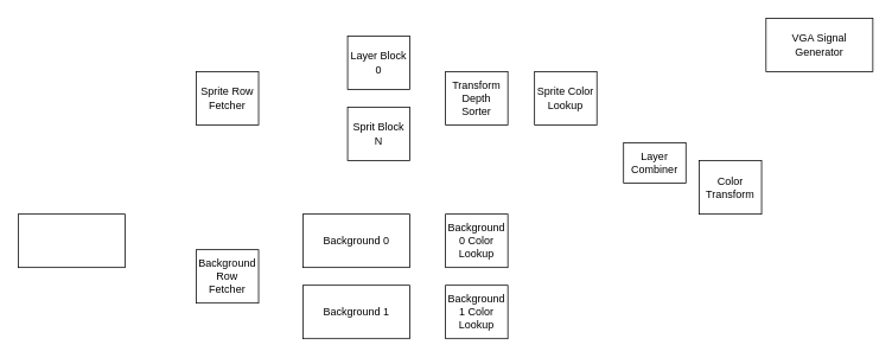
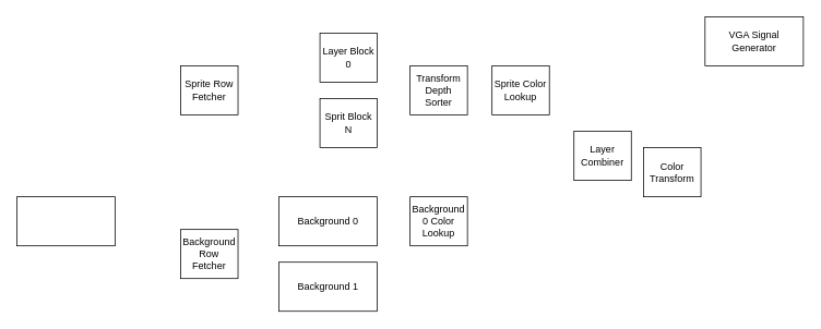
  <mxCell id="0" />
  <mxCell id="1" parent="0" />
  <mxCell id="2" value="VGA Signal Generator" style="rounded=0;whiteSpace=wrap;html=1;" vertex="1" parent="1"><mxGeometry x="860" y="20" width="120" height="60" as="geometry" /></mxCell>
  <mxCell id="3" value="Layer Block 0" style="rounded=0;whiteSpace=wrap;html=1;" vertex="1" parent="1"><mxGeometry x="390" y="40" width="70" height="60" as="geometry" /></mxCell>
  <mxCell id="4" value="Background 0" style="rounded=0;whiteSpace=wrap;html=1;" vertex="1" parent="1"><mxGeometry x="340" y="240" width="120" height="60" as="geometry" /></mxCell>
  <mxCell id="5" value="Background 1" style="rounded=0;whiteSpace=wrap;html=1;" vertex="1" parent="1"><mxGeometry x="340" y="320" width="120" height="60" as="geometry" /></mxCell>
  <mxCell id="6" value="Sprit Block N" style="rounded=0;whiteSpace=wrap;html=1;" vertex="1" parent="1"><mxGeometry x="390" y="120" width="70" height="60" as="geometry" /></mxCell>
  <mxCell id="7" value="Transform Depth Sorter" style="rounded=0;whiteSpace=wrap;html=1;" vertex="1" parent="1"><mxGeometry x="500" y="80" width="70" height="60" as="geometry" /></mxCell>
  <mxCell id="8" value="Sprite Color Lookup" style="rounded=0;whiteSpace=wrap;html=1;" vertex="1" parent="1"><mxGeometry x="600" y="80" width="70" height="60" as="geometry" /></mxCell>
- <mxCell id="9" value="Layer Combiner" style="rounded=0;whiteSpace=wrap;html=1;" vertex="1" parent="1"><mxGeometry x="700" y="160" width="70" height="45" as="geometry" /></mxCell>
+ <mxCell id="9" value="Layer Combiner" style="rounded=0;whiteSpace=wrap;html=1;" vertex="1" parent="1"><mxGeometry x="700" y="160" width="70" height="60" as="geometry" /></mxCell>
  <mxCell id="10" value="Background 0 Color Lookup" style="rounded=0;whiteSpace=wrap;html=1;" vertex="1" parent="1"><mxGeometry x="500" y="240" width="70" height="60" as="geometry" /></mxCell>
- <mxCell id="11" value="Background 1 Color Lookup" style="rounded=0;whiteSpace=wrap;html=1;" vertex="1" parent="1"><mxGeometry x="500" y="320" width="70" height="60" as="geometry" /></mxCell>
  <mxCell id="12" value="Color Transform" style="rounded=0;whiteSpace=wrap;html=1;" vertex="1" parent="1"><mxGeometry x="785" y="180" width="70" height="60" as="geometry" /></mxCell>
  <mxCell id="13" value="Sprite Row Fetcher" style="rounded=0;whiteSpace=wrap;html=1;" vertex="1" parent="1"><mxGeometry x="220" y="80" width="70" height="60" as="geometry" /></mxCell>
  <mxCell id="14" value="Background Row Fetcher" style="rounded=0;whiteSpace=wrap;html=1;" vertex="1" parent="1"><mxGeometry x="220" y="280" width="70" height="60" as="geometry" /></mxCell>
  <mxCell id="15" value="" style="rounded=0;whiteSpace=wrap;html=1;" vertex="1" parent="1"><mxGeometry x="20" y="240" width="120" height="60" as="geometry" /></mxCell>
